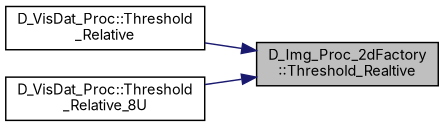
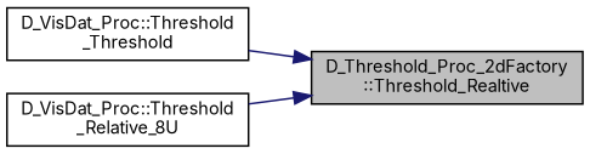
  digraph {
    fontname=Inter
    rankdir=RL
    node [color=black fillcolor=white fontname=Inter fontsize=10 shape=record style=filled]
    edge [color=midnightblue dir=back fontname=Inter fontsize=10 labelfontname=Helvetica labelfontsize=10 style=solid]
-   n1 [fillcolor=grey75 fontcolor=black height=0.2 label="D_Img_Proc_2dFactory\l::Threshold_Realtive" width=0.4]
-   n2 [height=0.2 label="D_VisDat_Proc::Threshold\l_Relative" width=0.4]
+   n1 [fillcolor=grey75 fontcolor=black height=0.2 label="D_Threshold_Proc_2dFactory\l::Threshold_Realtive" width=0.4]
+   n2 [height=0.2 label="D_VisDat_Proc::Threshold\l_Threshold" width=0.4]
    n3 [height=0.2 label="D_VisDat_Proc::Threshold\l_Relative_8U" width=0.4]
    n1 -> n2
    n1 -> n3
  }
